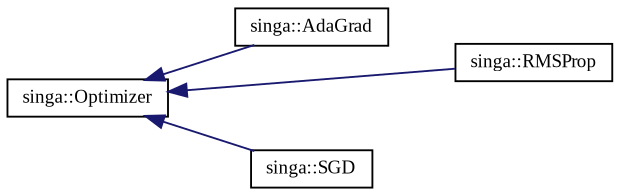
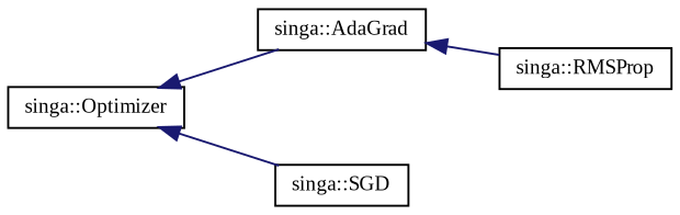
  digraph {
    fontname="Liberation Serif"
    rankdir=LR
    node [color=black fillcolor=white fontname="Liberation Serif" fontsize=10 shape=record style=filled]
    edge [color=midnightblue dir=back fontname="Liberation Serif" fontsize=10 labelfontname=Helvetica labelfontsize=10 style=solid]
    n1 [height=0.2 label="singa::Optimizer" width=0.4]
    n2 [height=0.2 label="singa::AdaGrad" width=0.4]
    n3 [height=0.2 label="singa::RMSProp" width=0.4]
    n4 [height=0.2 label="singa::SGD" width=0.4]
    n1 -> n2
-   n1 -> n3
+   n2 -> n3
    n1 -> n4
  }
